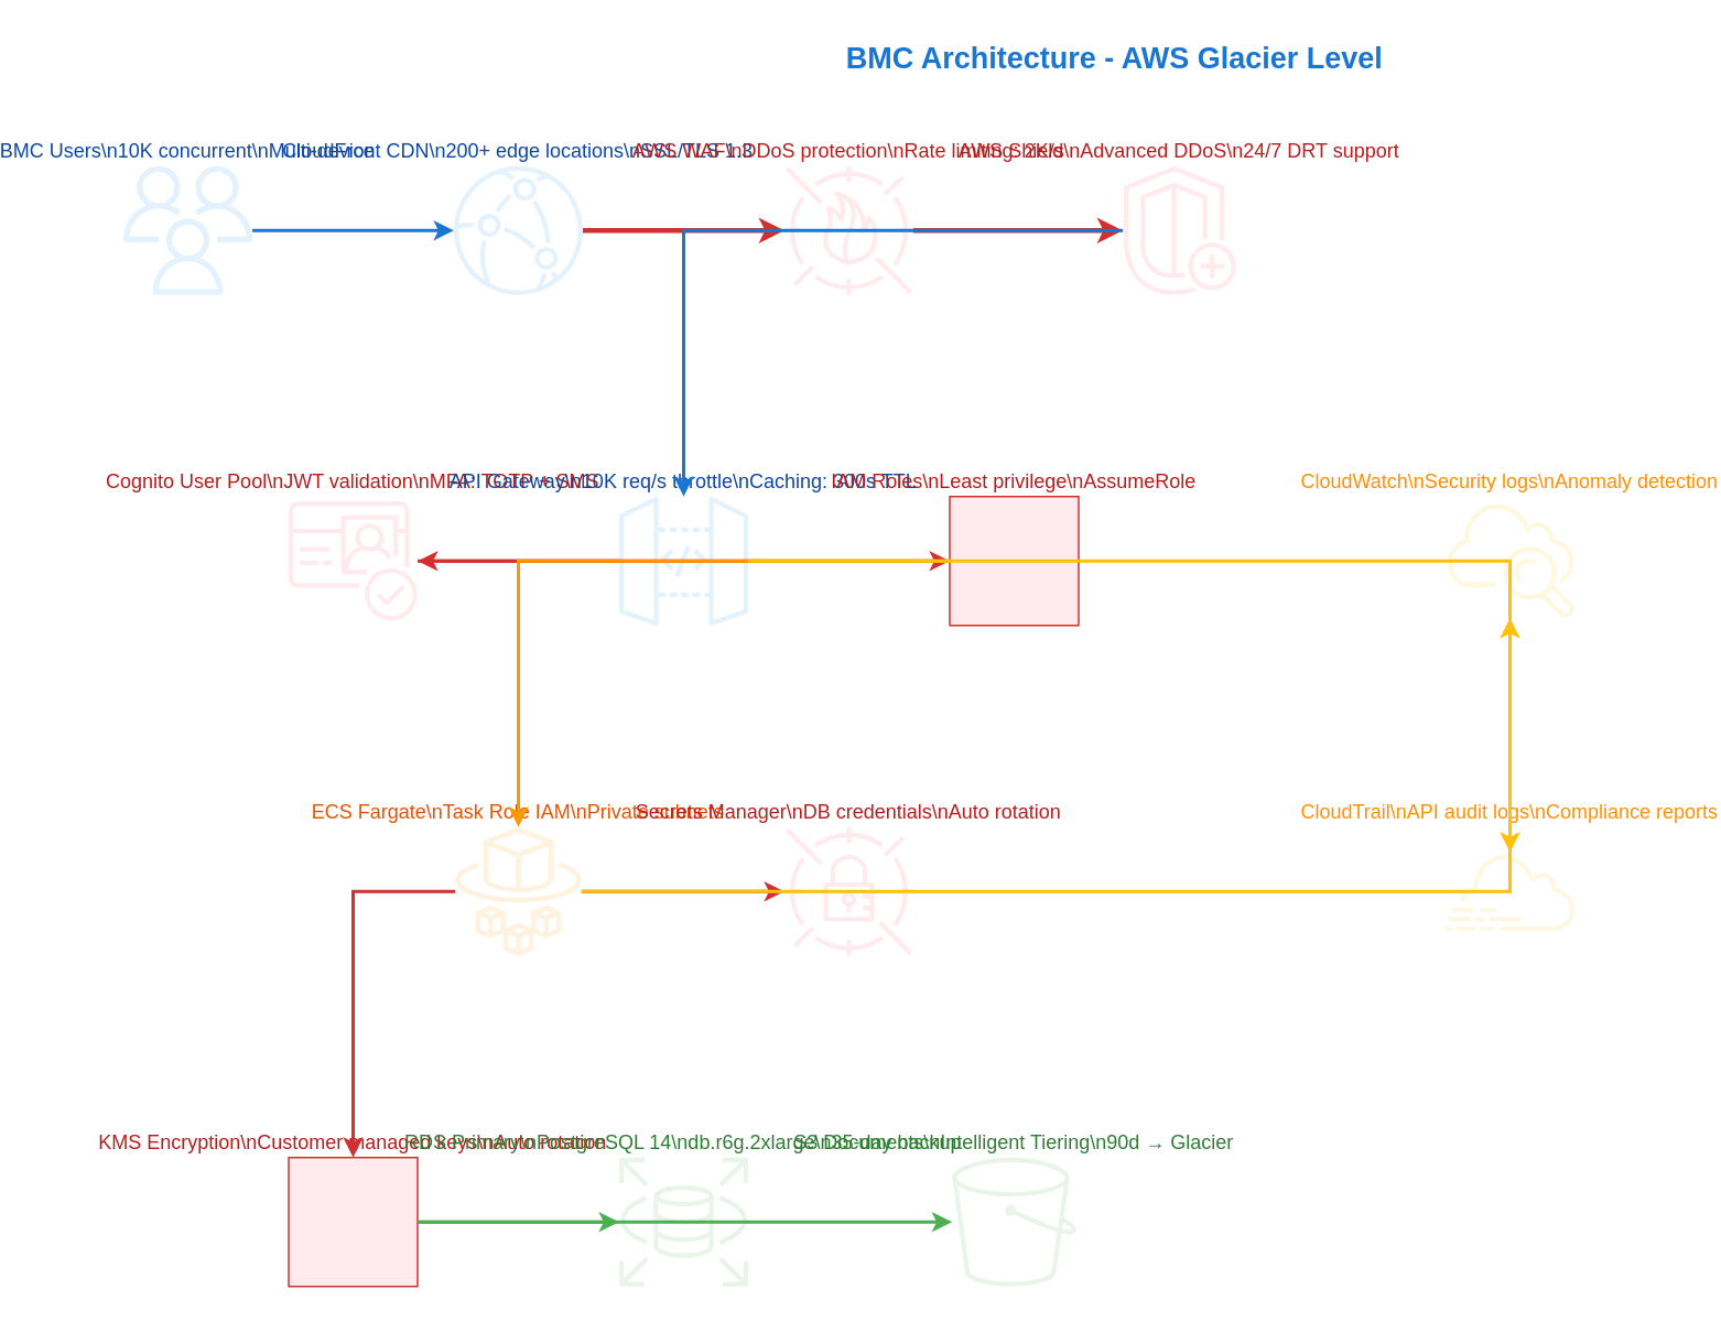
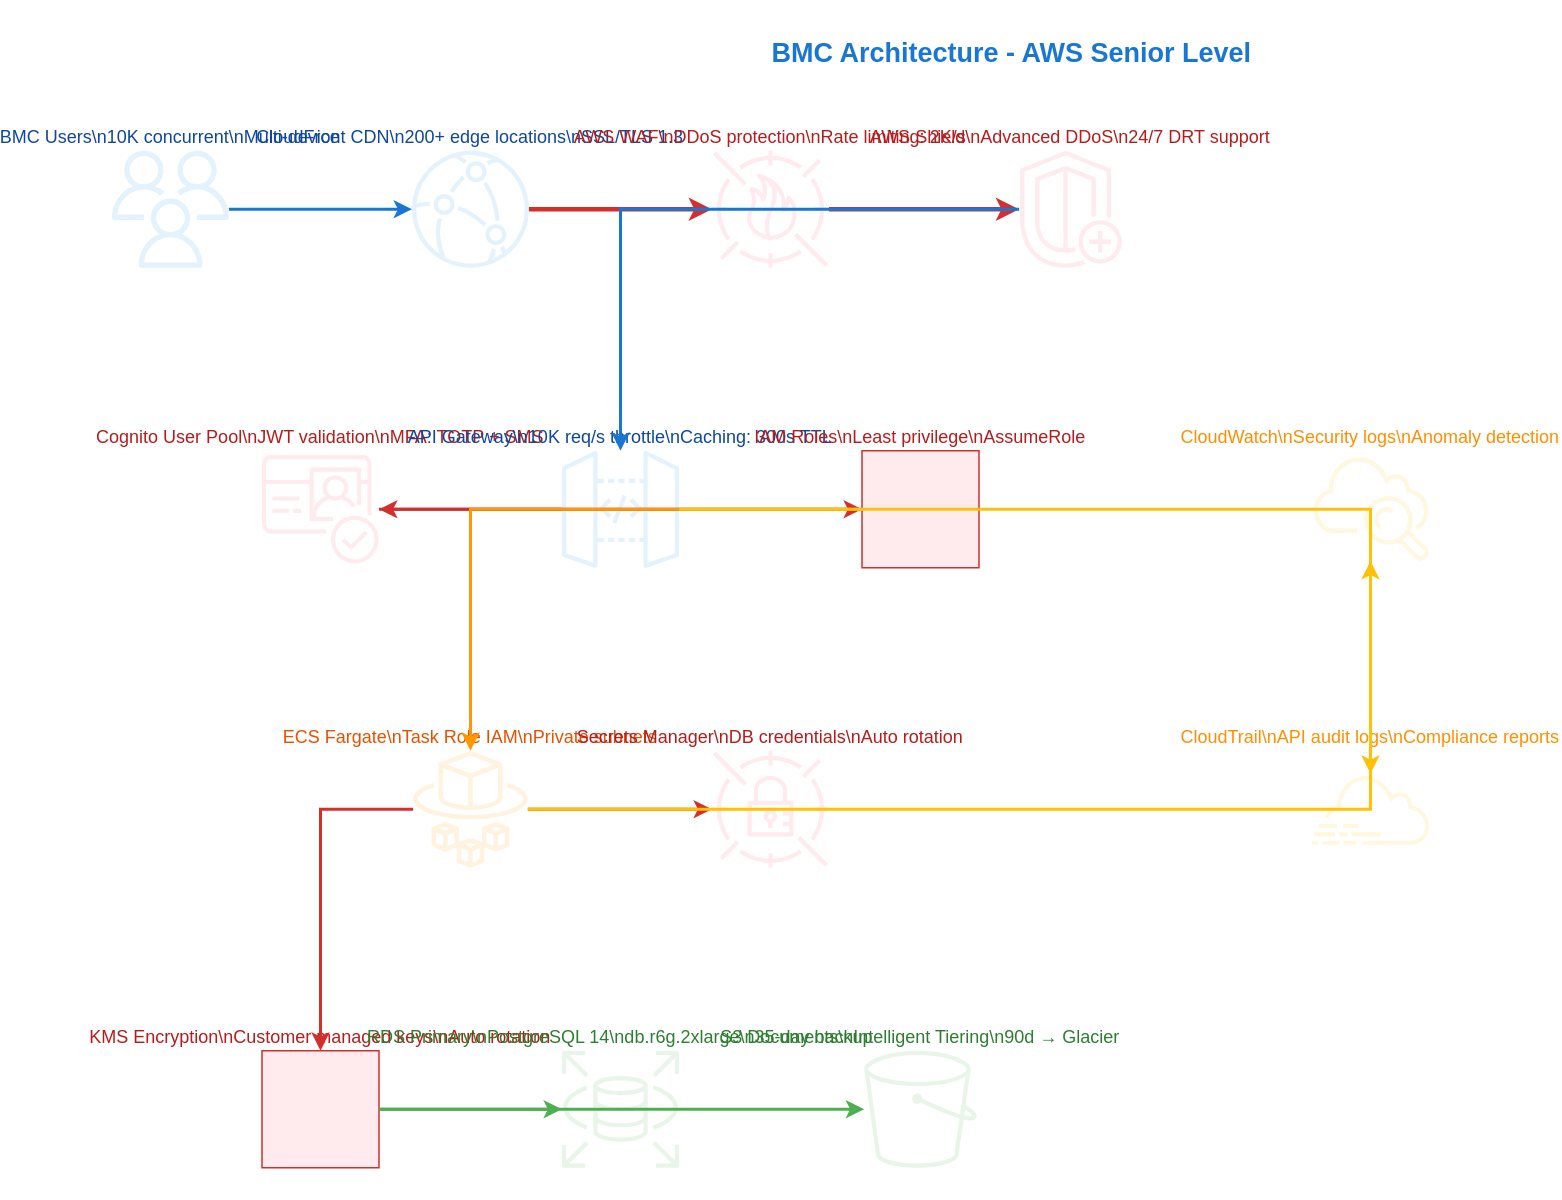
  <mxCell id="0" />
  <mxCell id="1" parent="0" />
- <mxCell id="2" value="BMC Architecture - AWS Glacier Level" style="text;html=1;strokeColor=none;fillColor=none;align=center;verticalAlign=middle;whiteSpace=wrap;rounded=0;fontSize=18;fontStyle=1;fontColor=#1976D2;" vertex="1" parent="1"><mxGeometry x="320" y="20" width="600" height="30" as="geometry" /></mxCell>
+ <mxCell id="2" value="BMC Architecture - AWS Senior Level" style="text;html=1;strokeColor=none;fillColor=none;align=center;verticalAlign=middle;whiteSpace=wrap;rounded=0;fontSize=18;fontStyle=1;fontColor=#1976D2;" vertex="1" parent="1"><mxGeometry x="320" y="20" width="600" height="30" as="geometry" /></mxCell>
  <mxCell id="3" value="BMC Users\n10K concurrent\nMulti-device" style="shape=mxgraph.aws4.users;labelPosition=bottom;verticalLabelPosition=top;align=center;verticalAlign=bottom;fillColor=#E3F2FD;strokeColor=#1976D2;fontColor=#0D47A1;" vertex="1" parent="1"><mxGeometry x="20" y="100" width="78" height="78" as="geometry" /></mxCell>
  <mxCell id="4" value="CloudFront CDN\n200+ edge locations\nSSL/TLS 1.3" style="shape=mxgraph.aws4.cloudfront;labelPosition=bottom;verticalLabelPosition=top;align=center;verticalAlign=bottom;fillColor=#E3F2FD;strokeColor=#1976D2;fontColor=#0D47A1;" vertex="1" parent="1"><mxGeometry x="220" y="100" width="78" height="78" as="geometry" /></mxCell>
  <mxCell id="5" value="AWS WAF\nDDoS protection\nRate limiting: 2K/s" style="shape=mxgraph.aws4.waf;labelPosition=bottom;verticalLabelPosition=top;align=center;verticalAlign=bottom;fillColor=#FFEBEE;strokeColor=#D32F2F;fontColor=#B71C1C;" vertex="1" parent="1"><mxGeometry x="420" y="100" width="78" height="78" as="geometry" /></mxCell>
  <mxCell id="6" value="AWS Shield\nAdvanced DDoS\n24/7 DRT support" style="shape=mxgraph.aws4.shield;labelPosition=bottom;verticalLabelPosition=top;align=center;verticalAlign=bottom;fillColor=#FFEBEE;strokeColor=#D32F2F;fontColor=#B71C1C;" vertex="1" parent="1"><mxGeometry x="620" y="100" width="78" height="78" as="geometry" /></mxCell>
  <mxCell id="7" value="Cognito User Pool\nJWT validation\nMFA: TOTP + SMS" style="shape=mxgraph.aws4.cognito;labelPosition=bottom;verticalLabelPosition=top;align=center;verticalAlign=bottom;fillColor=#FFEBEE;strokeColor=#D32F2F;fontColor=#B71C1C;" vertex="1" parent="1"><mxGeometry x="120" y="300" width="78" height="78" as="geometry" /></mxCell>
  <mxCell id="8" value="API Gateway\n10K req/s throttle\nCaching: 300s TTL" style="shape=mxgraph.aws4.api_gateway;labelPosition=bottom;verticalLabelPosition=top;align=center;verticalAlign=bottom;fillColor=#E3F2FD;strokeColor=#1976D2;fontColor=#0D47A1;" vertex="1" parent="1"><mxGeometry x="320" y="300" width="78" height="78" as="geometry" /></mxCell>
  <mxCell id="9" value="IAM Roles\nLeast privilege\nAssumeRole" style="shape=mxgraph.aws4.iam;labelPosition=bottom;verticalLabelPosition=top;align=center;verticalAlign=bottom;fillColor=#FFEBEE;strokeColor=#D32F2F;fontColor=#B71C1C;" vertex="1" parent="1"><mxGeometry x="520" y="300" width="78" height="78" as="geometry" /></mxCell>
  <mxCell id="10" value="ECS Fargate\nTask Role IAM\nPrivate subnets" style="shape=mxgraph.aws4.fargate;labelPosition=bottom;verticalLabelPosition=top;align=center;verticalAlign=bottom;fillColor=#FFF3E0;strokeColor=#FF9800;fontColor=#E65100;" vertex="1" parent="1"><mxGeometry x="220" y="500" width="78" height="78" as="geometry" /></mxCell>
  <mxCell id="11" value="Secrets Manager\nDB credentials\nAuto rotation" style="shape=mxgraph.aws4.secrets_manager;labelPosition=bottom;verticalLabelPosition=top;align=center;verticalAlign=bottom;fillColor=#FFEBEE;strokeColor=#D32F2F;fontColor=#B71C1C;" vertex="1" parent="1"><mxGeometry x="420" y="500" width="78" height="78" as="geometry" /></mxCell>
  <mxCell id="12" value="KMS Encryption\nCustomer managed keys\nAuto rotation" style="shape=mxgraph.aws4.kms;labelPosition=bottom;verticalLabelPosition=top;align=center;verticalAlign=bottom;fillColor=#FFEBEE;strokeColor=#D32F2F;fontColor=#B71C1C;" vertex="1" parent="1"><mxGeometry x="120" y="700" width="78" height="78" as="geometry" /></mxCell>
  <mxCell id="13" value="RDS Primary\nPostgreSQL 14\ndb.r6g.2xlarge\n35-day backup" style="shape=mxgraph.aws4.rds;labelPosition=bottom;verticalLabelPosition=top;align=center;verticalAlign=bottom;fillColor=#E8F5E8;strokeColor=#4CAF50;fontColor=#2E7D32;" vertex="1" parent="1"><mxGeometry x="320" y="700" width="78" height="78" as="geometry" /></mxCell>
  <mxCell id="14" value="S3 Documents\nIntelligent Tiering\n90d → Glacier" style="shape=mxgraph.aws4.s3;labelPosition=bottom;verticalLabelPosition=top;align=center;verticalAlign=bottom;fillColor=#E8F5E8;strokeColor=#4CAF50;fontColor=#2E7D32;" vertex="1" parent="1"><mxGeometry x="520" y="700" width="78" height="78" as="geometry" /></mxCell>
  <mxCell id="15" value="CloudWatch\nSecurity logs\nAnomaly detection" style="shape=mxgraph.aws4.cloudwatch;labelPosition=bottom;verticalLabelPosition=top;align=center;verticalAlign=bottom;fillColor=#FFF8E1;strokeColor=#FFC107;fontColor=#FF8F00;" vertex="1" parent="1"><mxGeometry x="820" y="300" width="78" height="78" as="geometry" /></mxCell>
  <mxCell id="16" value="CloudTrail\nAPI audit logs\nCompliance reports" style="shape=mxgraph.aws4.cloudtrail;labelPosition=bottom;verticalLabelPosition=top;align=center;verticalAlign=bottom;fillColor=#FFF8E1;strokeColor=#FFC107;fontColor=#FF8F00;" vertex="1" parent="1"><mxGeometry x="820" y="500" width="78" height="78" as="geometry" /></mxCell>
  <mxCell id="17" style="edgeStyle=orthogonalEdgeStyle;rounded=0;orthogonalLoop=1;jettySize=auto;html=1;strokeColor=#1976D2;strokeWidth=2;" edge="1" parent="1" source="3" target="4"><mxGeometry relative="1" as="geometry" /></mxCell>
  <mxCell id="18" style="edgeStyle=orthogonalEdgeStyle;rounded=0;orthogonalLoop=1;jettySize=auto;html=1;strokeColor=#D32F2F;strokeWidth=3;" edge="1" parent="1" source="4" target="5"><mxGeometry relative="1" as="geometry" /></mxCell>
  <mxCell id="19" style="edgeStyle=orthogonalEdgeStyle;rounded=0;orthogonalLoop=1;jettySize=auto;html=1;strokeColor=#D32F2F;strokeWidth=3;" edge="1" parent="1" source="5" target="6"><mxGeometry relative="1" as="geometry" /></mxCell>
  <mxCell id="20" style="edgeStyle=orthogonalEdgeStyle;rounded=0;orthogonalLoop=1;jettySize=auto;html=1;strokeColor=#1976D2;strokeWidth=2;" edge="1" parent="1" source="6" target="8"><mxGeometry relative="1" as="geometry" /></mxCell>
  <mxCell id="21" style="edgeStyle=orthogonalEdgeStyle;rounded=0;orthogonalLoop=1;jettySize=auto;html=1;strokeColor=#D32F2F;strokeWidth=2;" edge="1" parent="1" source="8" target="7"><mxGeometry relative="1" as="geometry" /></mxCell>
  <mxCell id="22" style="edgeStyle=orthogonalEdgeStyle;rounded=0;orthogonalLoop=1;jettySize=auto;html=1;strokeColor=#D32F2F;strokeWidth=2;" edge="1" parent="1" source="7" target="9"><mxGeometry relative="1" as="geometry" /></mxCell>
  <mxCell id="23" style="edgeStyle=orthogonalEdgeStyle;rounded=0;orthogonalLoop=1;jettySize=auto;html=1;strokeColor=#FF9800;strokeWidth=2;" edge="1" parent="1" source="9" target="10"><mxGeometry relative="1" as="geometry" /></mxCell>
  <mxCell id="24" style="edgeStyle=orthogonalEdgeStyle;rounded=0;orthogonalLoop=1;jettySize=auto;html=1;strokeColor=#D32F2F;strokeWidth=2;" edge="1" parent="1" source="10" target="11"><mxGeometry relative="1" as="geometry" /></mxCell>
  <mxCell id="25" style="edgeStyle=orthogonalEdgeStyle;rounded=0;orthogonalLoop=1;jettySize=auto;html=1;strokeColor=#D32F2F;strokeWidth=2;" edge="1" parent="1" source="10" target="12"><mxGeometry relative="1" as="geometry" /></mxCell>
  <mxCell id="26" style="edgeStyle=orthogonalEdgeStyle;rounded=0;orthogonalLoop=1;jettySize=auto;html=1;strokeColor=#4CAF50;strokeWidth=2;" edge="1" parent="1" source="12" target="13"><mxGeometry relative="1" as="geometry" /></mxCell>
  <mxCell id="27" style="edgeStyle=orthogonalEdgeStyle;rounded=0;orthogonalLoop=1;jettySize=auto;html=1;strokeColor=#4CAF50;strokeWidth=2;" edge="1" parent="1" source="12" target="14"><mxGeometry relative="1" as="geometry" /></mxCell>
  <mxCell id="28" style="edgeStyle=orthogonalEdgeStyle;rounded=0;orthogonalLoop=1;jettySize=auto;html=1;strokeColor=#FFC107;strokeWidth=2;" edge="1" parent="1" source="10" target="15"><mxGeometry relative="1" as="geometry" /></mxCell>
  <mxCell id="29" style="edgeStyle=orthogonalEdgeStyle;rounded=0;orthogonalLoop=1;jettySize=auto;html=1;strokeColor=#FFC107;strokeWidth=2;" edge="1" parent="1" source="8" target="16"><mxGeometry relative="1" as="geometry" /></mxCell>
